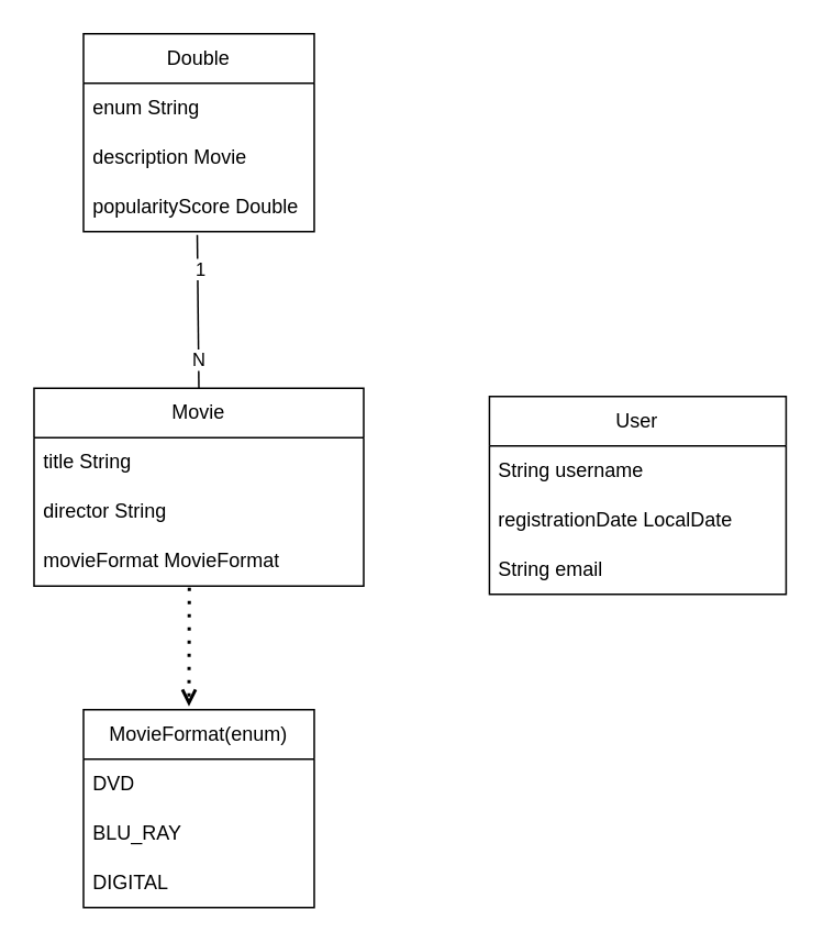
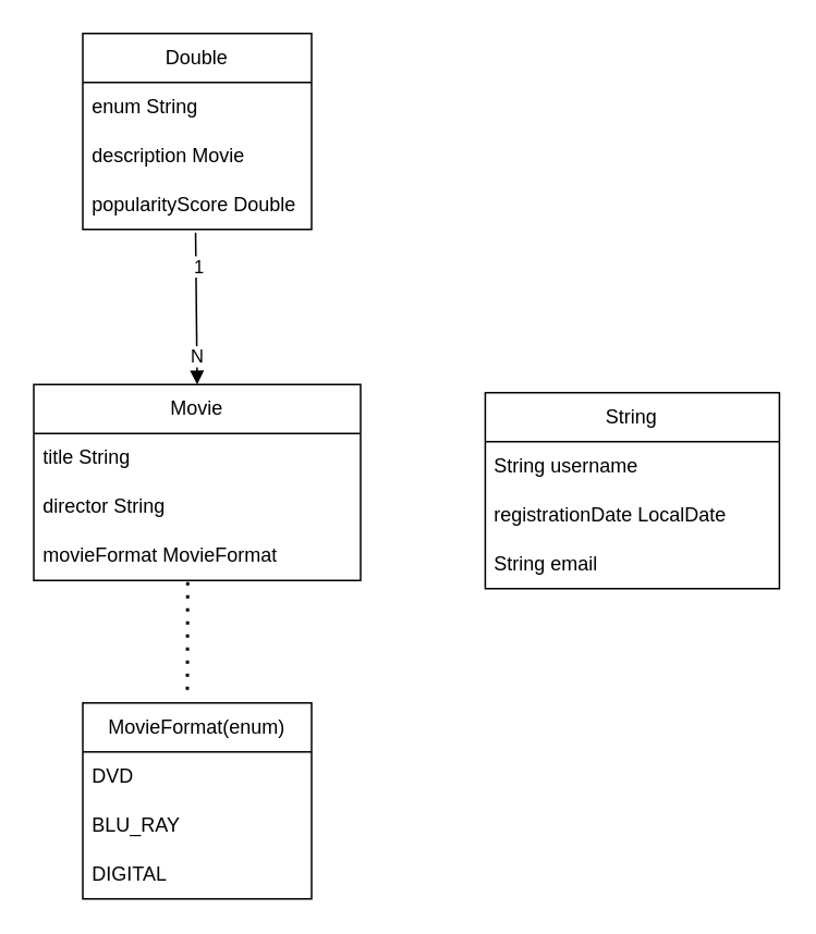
  <mxCell id="0" />
  <mxCell id="1" parent="0" />
  <mxCell id="2" value="Double" style="swimlane;fontStyle=0;childLayout=stackLayout;horizontal=1;startSize=30;horizontalStack=0;resizeParent=1;resizeParentMax=0;resizeLast=0;collapsible=1;marginBottom=0;whiteSpace=wrap;html=1;" parent="1" vertex="1"><mxGeometry x="50" y="20" width="140" height="120" as="geometry" /></mxCell>
  <mxCell id="3" value="enum String" style="text;strokeColor=none;fillColor=none;align=left;verticalAlign=middle;spacingLeft=4;spacingRight=4;overflow=hidden;points=[[0,0.5],[1,0.5]];portConstraint=eastwest;rotatable=0;whiteSpace=wrap;html=1;" parent="2" vertex="1"><mxGeometry y="30" width="140" height="30" as="geometry" /></mxCell>
  <mxCell id="4" value="description Movie" style="text;strokeColor=none;fillColor=none;align=left;verticalAlign=middle;spacingLeft=4;spacingRight=4;overflow=hidden;points=[[0,0.5],[1,0.5]];portConstraint=eastwest;rotatable=0;whiteSpace=wrap;html=1;" parent="2" vertex="1"><mxGeometry y="60" width="140" height="30" as="geometry" /></mxCell>
  <mxCell id="5" value="popularityScore Double" style="text;strokeColor=none;fillColor=none;align=left;verticalAlign=middle;spacingLeft=4;spacingRight=4;overflow=hidden;points=[[0,0.5],[1,0.5]];portConstraint=eastwest;rotatable=0;whiteSpace=wrap;html=1;" parent="2" vertex="1"><mxGeometry y="90" width="140" height="30" as="geometry" /></mxCell>
- <mxCell id="6" value="User" style="swimlane;fontStyle=0;childLayout=stackLayout;horizontal=1;startSize=30;horizontalStack=0;resizeParent=1;resizeParentMax=0;resizeLast=0;collapsible=1;marginBottom=0;whiteSpace=wrap;html=1;" parent="1" vertex="1"><mxGeometry x="296.29" y="240" width="180" height="120" as="geometry" /></mxCell>
+ <mxCell id="6" value="String" style="swimlane;fontStyle=0;childLayout=stackLayout;horizontal=1;startSize=30;horizontalStack=0;resizeParent=1;resizeParentMax=0;resizeLast=0;collapsible=1;marginBottom=0;whiteSpace=wrap;html=1;" parent="1" vertex="1"><mxGeometry x="296.29" y="240" width="180" height="120" as="geometry" /></mxCell>
  <mxCell id="7" value="String username" style="text;strokeColor=none;fillColor=none;align=left;verticalAlign=middle;spacingLeft=4;spacingRight=4;overflow=hidden;points=[[0,0.5],[1,0.5]];portConstraint=eastwest;rotatable=0;whiteSpace=wrap;html=1;" parent="6" vertex="1"><mxGeometry y="30" width="180" height="30" as="geometry" /></mxCell>
  <mxCell id="8" value="registrationDate LocalDate" style="text;strokeColor=none;fillColor=none;align=left;verticalAlign=middle;spacingLeft=4;spacingRight=4;overflow=hidden;points=[[0,0.5],[1,0.5]];portConstraint=eastwest;rotatable=0;whiteSpace=wrap;html=1;" parent="6" vertex="1"><mxGeometry y="60" width="180" height="30" as="geometry" /></mxCell>
  <mxCell id="9" value="String email" style="text;strokeColor=none;fillColor=none;align=left;verticalAlign=middle;spacingLeft=4;spacingRight=4;overflow=hidden;points=[[0,0.5],[1,0.5]];portConstraint=eastwest;rotatable=0;whiteSpace=wrap;html=1;" parent="6" vertex="1"><mxGeometry y="90" width="180" height="30" as="geometry" /></mxCell>
  <mxCell id="10" value="Movie" style="swimlane;fontStyle=0;childLayout=stackLayout;horizontal=1;startSize=30;horizontalStack=0;resizeParent=1;resizeParentMax=0;resizeLast=0;collapsible=1;marginBottom=0;whiteSpace=wrap;html=1;" parent="1" vertex="1"><mxGeometry x="20" y="235" width="200" height="120" as="geometry" /></mxCell>
  <mxCell id="11" value="title String" style="text;strokeColor=none;fillColor=none;align=left;verticalAlign=middle;spacingLeft=4;spacingRight=4;overflow=hidden;points=[[0,0.5],[1,0.5]];portConstraint=eastwest;rotatable=0;whiteSpace=wrap;html=1;" parent="10" vertex="1"><mxGeometry y="30" width="200" height="30" as="geometry" /></mxCell>
  <mxCell id="12" value="director String" style="text;strokeColor=none;fillColor=none;align=left;verticalAlign=middle;spacingLeft=4;spacingRight=4;overflow=hidden;points=[[0,0.5],[1,0.5]];portConstraint=eastwest;rotatable=0;whiteSpace=wrap;html=1;" parent="10" vertex="1"><mxGeometry y="60" width="200" height="30" as="geometry" /></mxCell>
  <mxCell id="13" value="movieFormat MovieFormat" style="text;strokeColor=none;fillColor=none;align=left;verticalAlign=middle;spacingLeft=4;spacingRight=4;overflow=hidden;points=[[0,0.5],[1,0.5]];portConstraint=eastwest;rotatable=0;whiteSpace=wrap;html=1;" parent="10" vertex="1"><mxGeometry y="90" width="200" height="30" as="geometry" /></mxCell>
  <mxCell id="14" value="MovieFormat(enum)" style="swimlane;fontStyle=0;childLayout=stackLayout;horizontal=1;startSize=30;horizontalStack=0;resizeParent=1;resizeParentMax=0;resizeLast=0;collapsible=1;marginBottom=0;whiteSpace=wrap;html=1;" parent="1" vertex="1"><mxGeometry x="50" y="430" width="140" height="120" as="geometry" /></mxCell>
  <mxCell id="15" value="DVD" style="text;strokeColor=none;fillColor=none;align=left;verticalAlign=middle;spacingLeft=4;spacingRight=4;overflow=hidden;points=[[0,0.5],[1,0.5]];portConstraint=eastwest;rotatable=0;whiteSpace=wrap;html=1;" parent="14" vertex="1"><mxGeometry y="30" width="140" height="30" as="geometry" /></mxCell>
  <mxCell id="16" value="BLU_RAY" style="text;strokeColor=none;fillColor=none;align=left;verticalAlign=middle;spacingLeft=4;spacingRight=4;overflow=hidden;points=[[0,0.5],[1,0.5]];portConstraint=eastwest;rotatable=0;whiteSpace=wrap;html=1;" parent="14" vertex="1"><mxGeometry y="60" width="140" height="30" as="geometry" /></mxCell>
  <mxCell id="17" value="DIGITAL" style="text;strokeColor=none;fillColor=none;align=left;verticalAlign=middle;spacingLeft=4;spacingRight=4;overflow=hidden;points=[[0,0.5],[1,0.5]];portConstraint=eastwest;rotatable=0;whiteSpace=wrap;html=1;" parent="14" vertex="1"><mxGeometry y="90" width="140" height="30" as="geometry" /></mxCell>
- <mxCell id="18" value="" style="endArrow=none;html=1;rounded=0;exitX=0.493;exitY=1.067;exitDx=0;exitDy=0;exitPerimeter=0;entryX=0.5;entryY=0;entryDx=0;entryDy=0;" parent="1" source="5" target="10" edge="1"><mxGeometry width="50" height="50" relative="1" as="geometry"><mxPoint x="220" y="145" as="sourcePoint" /><mxPoint x="270" y="95" as="targetPoint" /></mxGeometry></mxCell>
+ <mxCell id="18" value="" style="endArrow=block;html=1;rounded=0;exitX=0.493;exitY=1.067;exitDx=0;exitDy=0;exitPerimeter=0;entryX=0.5;entryY=0;entryDx=0;entryDy=0;" parent="1" source="5" target="10" edge="1"><mxGeometry width="50" height="50" relative="1" as="geometry"><mxPoint x="220" y="145" as="sourcePoint" /><mxPoint x="270" y="95" as="targetPoint" /></mxGeometry></mxCell>
  <mxCell id="19" value="1" style="edgeLabel;html=1;align=center;verticalAlign=middle;resizable=0;points=[];" parent="18" vertex="1" connectable="0"><mxGeometry x="-0.548" y="3" relative="1" as="geometry"><mxPoint x="-2" as="offset" /></mxGeometry></mxCell>
  <mxCell id="20" value="N" style="edgeLabel;html=1;align=center;verticalAlign=middle;resizable=0;points=[];" parent="18" vertex="1" connectable="0"><mxGeometry x="0.613" y="-2" relative="1" as="geometry"><mxPoint x="2" as="offset" /></mxGeometry></mxCell>
- <mxCell id="21" value="" style="endArrow=open;dashed=1;html=1;dashPattern=1 3;strokeWidth=2;rounded=0;exitX=0.471;exitY=1.033;exitDx=0;exitDy=0;exitPerimeter=0;entryX=0.457;entryY=-0.017;entryDx=0;entryDy=0;entryPerimeter=0;" parent="1" source="13" target="14" edge="1"><mxGeometry width="50" height="50" relative="1" as="geometry"><mxPoint x="260" y="370" as="sourcePoint" /><mxPoint x="310" y="320" as="targetPoint" /></mxGeometry></mxCell>
+ <mxCell id="21" value="" style="endArrow=none;dashed=1;html=1;dashPattern=1 3;strokeWidth=2;rounded=0;exitX=0.471;exitY=1.033;exitDx=0;exitDy=0;exitPerimeter=0;entryX=0.457;entryY=-0.017;entryDx=0;entryDy=0;entryPerimeter=0;" parent="1" source="13" target="14" edge="1"><mxGeometry width="50" height="50" relative="1" as="geometry"><mxPoint x="260" y="370" as="sourcePoint" /><mxPoint x="310" y="320" as="targetPoint" /></mxGeometry></mxCell>
